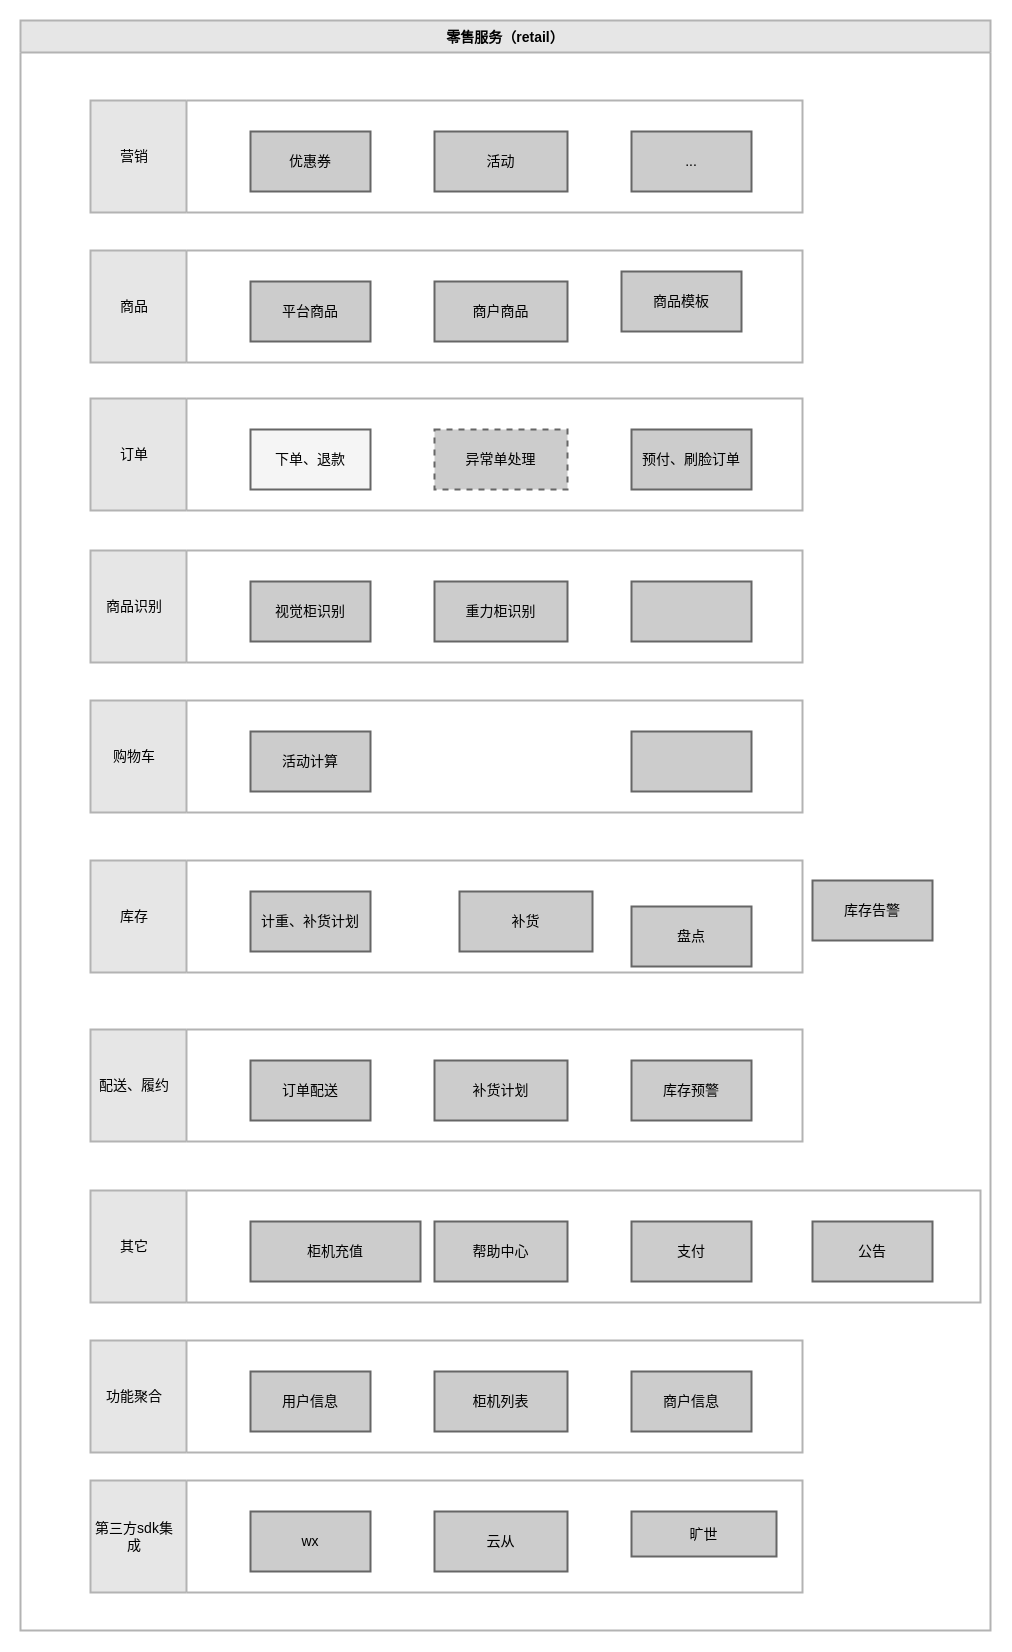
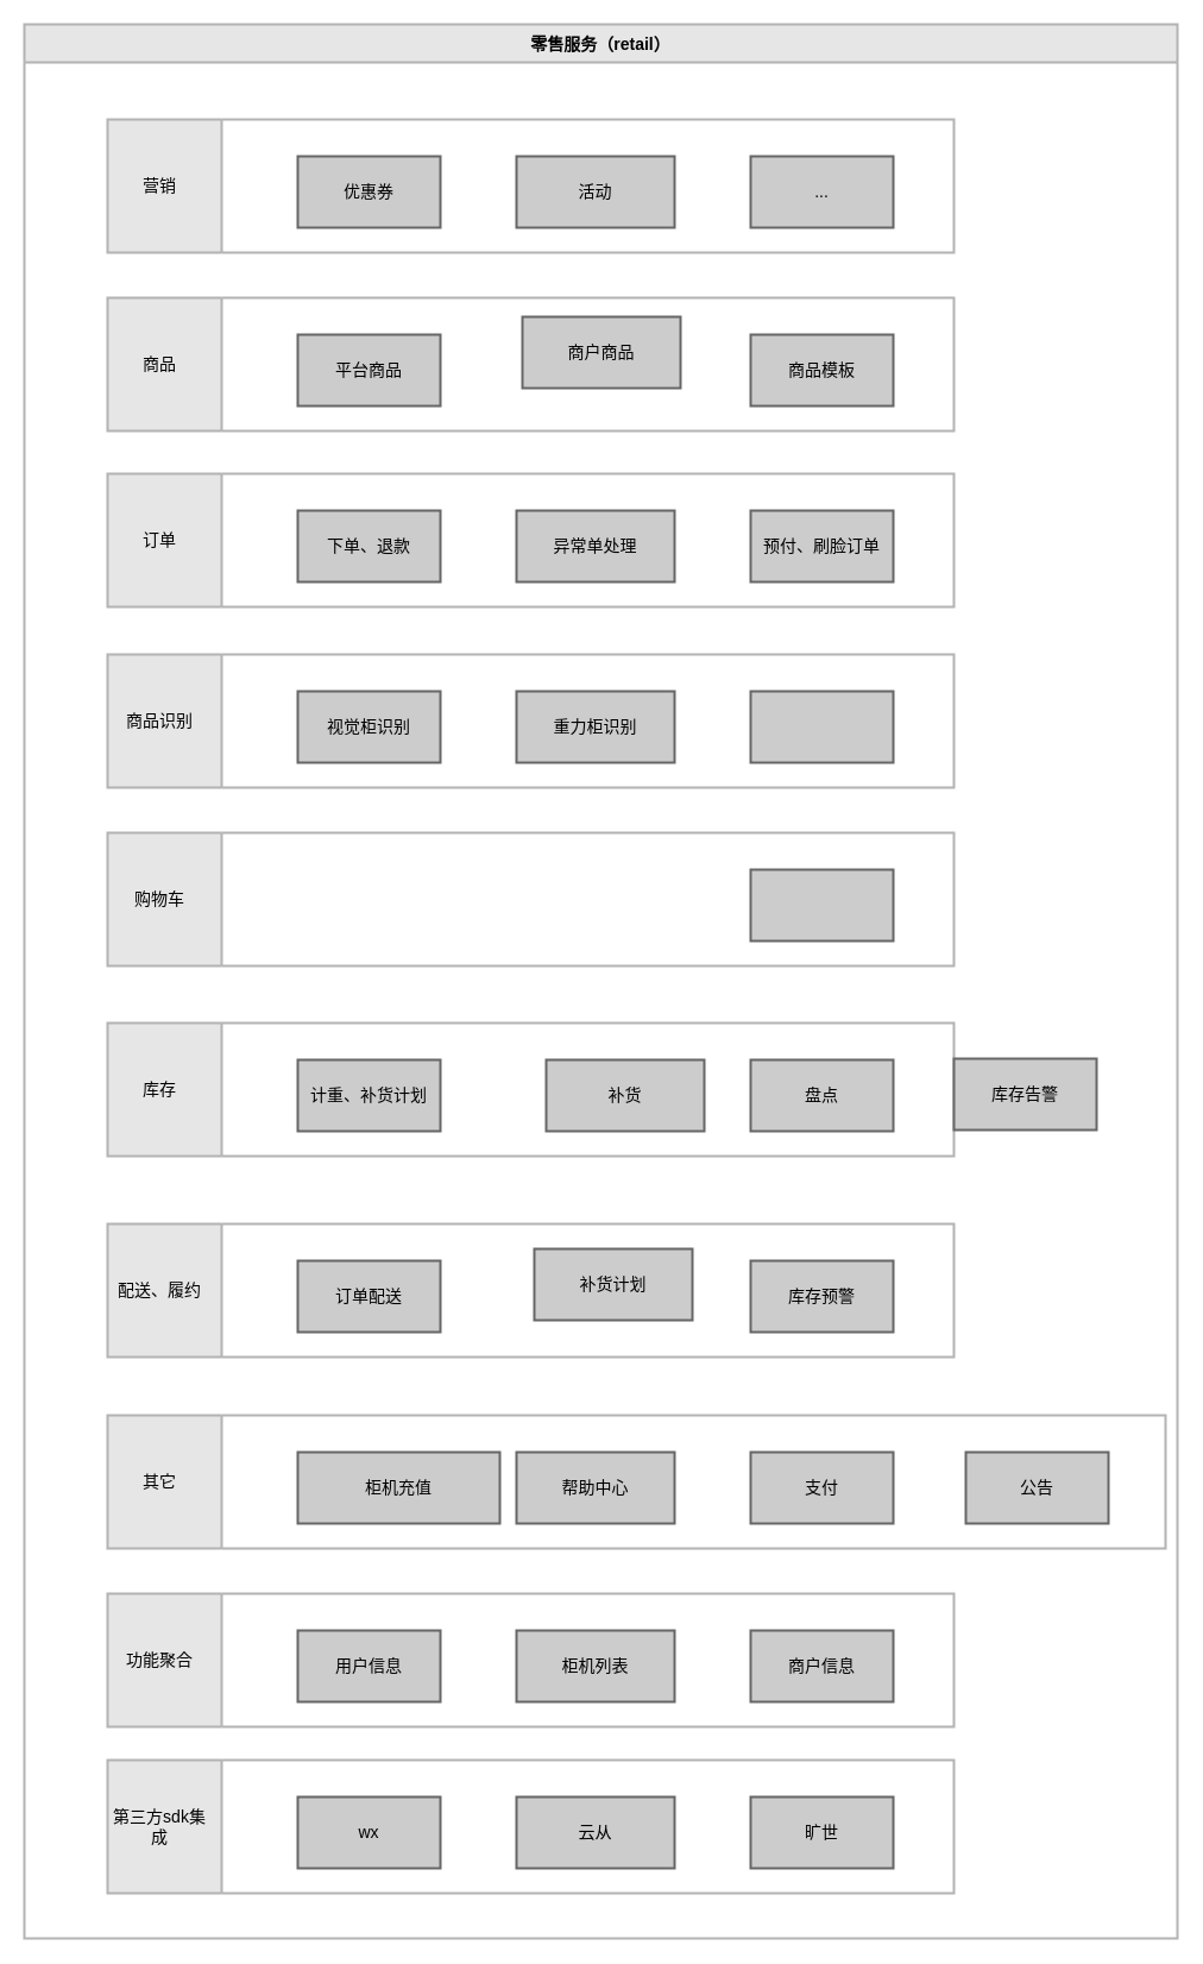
  <mxCell id="0" />
  <mxCell id="1" parent="0" />
  <mxCell id="2" value="零售服务（retail）" style="swimlane;shadow=0;glass=0;fontSize=14;strokeColor=#B3B3B3;strokeWidth=2;fillColor=#E6E6E6;gradientColor=none;startSize=32;" vertex="1" parent="1"><mxGeometry x="20" y="20" width="970" height="1610" as="geometry" /></mxCell>
  <mxCell id="3" value="" style="swimlane;horizontal=0;startSize=96;strokeWidth=2;fillColor=#E6E6E6;strokeColor=#B3B3B3;align=left;verticalAlign=top;" vertex="1" parent="2"><mxGeometry x="70" y="80" width="712" height="112" as="geometry" /></mxCell>
  <mxCell id="4" value="营销" style="text;html=1;strokeColor=none;fillColor=none;align=center;verticalAlign=middle;whiteSpace=wrap;rounded=0;fontSize=14;" vertex="1" parent="3"><mxGeometry y="33" width="88" height="46" as="geometry" /></mxCell>
  <mxCell id="5" value="优惠券" style="rounded=0;whiteSpace=wrap;html=1;fontSize=14;strokeColor=#666666;strokeWidth=2;fillColor=#CCCCCC;" vertex="1" parent="3"><mxGeometry x="160" y="31" width="120" height="60" as="geometry" /></mxCell>
  <mxCell id="6" value="活动" style="rounded=0;whiteSpace=wrap;html=1;fontSize=14;strokeColor=#666666;strokeWidth=2;fillColor=#CCCCCC;" vertex="1" parent="3"><mxGeometry x="344" y="31" width="133" height="60" as="geometry" /></mxCell>
  <mxCell id="7" value="..." style="rounded=0;whiteSpace=wrap;html=1;fontSize=14;strokeColor=#666666;strokeWidth=2;fillColor=#CCCCCC;" vertex="1" parent="3"><mxGeometry x="541" y="31" width="120" height="60" as="geometry" /></mxCell>
  <mxCell id="8" value="" style="swimlane;horizontal=0;startSize=96;strokeWidth=2;fillColor=#E6E6E6;strokeColor=#B3B3B3;align=left;verticalAlign=top;" vertex="1" parent="2"><mxGeometry x="70" y="230" width="712" height="112" as="geometry" /></mxCell>
  <mxCell id="9" value="商品" style="text;html=1;strokeColor=none;fillColor=none;align=center;verticalAlign=middle;whiteSpace=wrap;rounded=0;fontSize=14;" vertex="1" parent="8"><mxGeometry y="33" width="88" height="46" as="geometry" /></mxCell>
  <mxCell id="10" value="平台商品" style="rounded=0;whiteSpace=wrap;html=1;fontSize=14;strokeColor=#666666;strokeWidth=2;fillColor=#CCCCCC;" vertex="1" parent="8"><mxGeometry x="160" y="31" width="120" height="60" as="geometry" /></mxCell>
- <mxCell id="11" value="商户商品" style="rounded=0;whiteSpace=wrap;html=1;fontSize=14;strokeColor=#666666;strokeWidth=2;fillColor=#CCCCCC;" vertex="1" parent="8"><mxGeometry x="344" y="31" width="133" height="60" as="geometry" /></mxCell>
- <mxCell id="12" value="商品模板" style="rounded=0;whiteSpace=wrap;html=1;fontSize=14;strokeColor=#666666;strokeWidth=2;fillColor=#CCCCCC;" vertex="1" parent="8"><mxGeometry x="531" y="21" width="120" height="60" as="geometry" /></mxCell>
+ <mxCell id="11" value="商户商品" style="rounded=0;whiteSpace=wrap;html=1;fontSize=14;strokeColor=#666666;strokeWidth=2;fillColor=#CCCCCC;" vertex="1" parent="8"><mxGeometry x="349" y="16" width="133" height="60" as="geometry" /></mxCell>
+ <mxCell id="12" value="商品模板" style="rounded=0;whiteSpace=wrap;html=1;fontSize=14;strokeColor=#666666;strokeWidth=2;fillColor=#CCCCCC;" vertex="1" parent="8"><mxGeometry x="541" y="31" width="120" height="60" as="geometry" /></mxCell>
  <mxCell id="13" value="" style="swimlane;horizontal=0;startSize=96;strokeWidth=2;fillColor=#E6E6E6;strokeColor=#B3B3B3;align=left;verticalAlign=top;" vertex="1" parent="2"><mxGeometry x="70" y="378" width="712" height="112" as="geometry" /></mxCell>
  <mxCell id="14" value="订单" style="text;html=1;strokeColor=none;fillColor=none;align=center;verticalAlign=middle;whiteSpace=wrap;rounded=0;fontSize=14;" vertex="1" parent="13"><mxGeometry y="33" width="88" height="46" as="geometry" /></mxCell>
- <mxCell id="15" value="下单、退款" style="rounded=0;whiteSpace=wrap;html=1;fontSize=14;strokeColor=#666666;strokeWidth=2;fillColor=#f5f5f5;" vertex="1" parent="13"><mxGeometry x="160" y="31" width="120" height="60" as="geometry" /></mxCell>
- <mxCell id="16" value="异常单处理" style="rounded=0;whiteSpace=wrap;html=1;fontSize=14;strokeColor=#666666;strokeWidth=2;fillColor=#CCCCCC;dashed=1;" vertex="1" parent="13"><mxGeometry x="344" y="31" width="133" height="60" as="geometry" /></mxCell>
+ <mxCell id="15" value="下单、退款" style="rounded=0;whiteSpace=wrap;html=1;fontSize=14;strokeColor=#666666;strokeWidth=2;fillColor=#CCCCCC;" vertex="1" parent="13"><mxGeometry x="160" y="31" width="120" height="60" as="geometry" /></mxCell>
+ <mxCell id="16" value="异常单处理" style="rounded=0;whiteSpace=wrap;html=1;fontSize=14;strokeColor=#666666;strokeWidth=2;fillColor=#CCCCCC;" vertex="1" parent="13"><mxGeometry x="344" y="31" width="133" height="60" as="geometry" /></mxCell>
  <mxCell id="17" value="预付、刷脸订单" style="rounded=0;whiteSpace=wrap;html=1;fontSize=14;strokeColor=#666666;strokeWidth=2;fillColor=#CCCCCC;" vertex="1" parent="13"><mxGeometry x="541" y="31" width="120" height="60" as="geometry" /></mxCell>
  <mxCell id="18" value="" style="swimlane;horizontal=0;startSize=96;strokeWidth=2;fillColor=#E6E6E6;strokeColor=#B3B3B3;align=left;verticalAlign=top;" vertex="1" parent="2"><mxGeometry x="70" y="530" width="712" height="112" as="geometry" /></mxCell>
  <mxCell id="19" value="商品识别" style="text;html=1;strokeColor=none;fillColor=none;align=center;verticalAlign=middle;whiteSpace=wrap;rounded=0;fontSize=14;" vertex="1" parent="18"><mxGeometry y="33" width="88" height="46" as="geometry" /></mxCell>
  <mxCell id="20" value="视觉柜识别" style="rounded=0;whiteSpace=wrap;html=1;fontSize=14;strokeColor=#666666;strokeWidth=2;fillColor=#CCCCCC;" vertex="1" parent="18"><mxGeometry x="160" y="31" width="120" height="60" as="geometry" /></mxCell>
  <mxCell id="21" value="重力柜识别" style="rounded=0;whiteSpace=wrap;html=1;fontSize=14;strokeColor=#666666;strokeWidth=2;fillColor=#CCCCCC;" vertex="1" parent="18"><mxGeometry x="344" y="31" width="133" height="60" as="geometry" /></mxCell>
  <mxCell id="22" value="" style="rounded=0;whiteSpace=wrap;html=1;fontSize=14;strokeColor=#666666;strokeWidth=2;fillColor=#CCCCCC;" vertex="1" parent="18"><mxGeometry x="541" y="31" width="120" height="60" as="geometry" /></mxCell>
  <mxCell id="23" value="" style="swimlane;horizontal=0;startSize=96;strokeWidth=2;fillColor=#E6E6E6;strokeColor=#B3B3B3;align=left;verticalAlign=top;" vertex="1" parent="2"><mxGeometry x="70" y="840" width="712" height="112" as="geometry" /></mxCell>
  <mxCell id="24" value="库存" style="text;html=1;strokeColor=none;fillColor=none;align=center;verticalAlign=middle;whiteSpace=wrap;rounded=0;fontSize=14;" vertex="1" parent="23"><mxGeometry y="33" width="88" height="46" as="geometry" /></mxCell>
  <mxCell id="25" value="计重、补货计划" style="rounded=0;whiteSpace=wrap;html=1;fontSize=14;strokeColor=#666666;strokeWidth=2;fillColor=#CCCCCC;" vertex="1" parent="23"><mxGeometry x="160" y="31" width="120" height="60" as="geometry" /></mxCell>
  <mxCell id="26" value="补货" style="rounded=0;whiteSpace=wrap;html=1;fontSize=14;strokeColor=#666666;strokeWidth=2;fillColor=#CCCCCC;" vertex="1" parent="23"><mxGeometry x="369" y="31" width="133" height="60" as="geometry" /></mxCell>
- <mxCell id="27" value="盘点" style="rounded=0;whiteSpace=wrap;html=1;fontSize=14;strokeColor=#666666;strokeWidth=2;fillColor=#CCCCCC;" vertex="1" parent="23"><mxGeometry x="541" y="46" width="120" height="60" as="geometry" /></mxCell>
+ <mxCell id="27" value="盘点" style="rounded=0;whiteSpace=wrap;html=1;fontSize=14;strokeColor=#666666;strokeWidth=2;fillColor=#CCCCCC;" vertex="1" parent="23"><mxGeometry x="541" y="31" width="120" height="60" as="geometry" /></mxCell>
  <mxCell id="28" value="" style="swimlane;horizontal=0;startSize=96;strokeWidth=2;fillColor=#E6E6E6;strokeColor=#B3B3B3;align=left;verticalAlign=top;" vertex="1" parent="2"><mxGeometry x="70" y="1009" width="712" height="112" as="geometry" /></mxCell>
  <mxCell id="29" value="配送、履约" style="text;html=1;strokeColor=none;fillColor=none;align=center;verticalAlign=middle;whiteSpace=wrap;rounded=0;fontSize=14;" vertex="1" parent="28"><mxGeometry y="33" width="88" height="46" as="geometry" /></mxCell>
  <mxCell id="30" value="订单配送" style="rounded=0;whiteSpace=wrap;html=1;fontSize=14;strokeColor=#666666;strokeWidth=2;fillColor=#CCCCCC;" vertex="1" parent="28"><mxGeometry x="160" y="31" width="120" height="60" as="geometry" /></mxCell>
- <mxCell id="31" value="补货计划" style="rounded=0;whiteSpace=wrap;html=1;fontSize=14;strokeColor=#666666;strokeWidth=2;fillColor=#CCCCCC;" vertex="1" parent="28"><mxGeometry x="344" y="31" width="133" height="60" as="geometry" /></mxCell>
+ <mxCell id="31" value="补货计划" style="rounded=0;whiteSpace=wrap;html=1;fontSize=14;strokeColor=#666666;strokeWidth=2;fillColor=#CCCCCC;" vertex="1" parent="28"><mxGeometry x="359" y="21" width="133" height="60" as="geometry" /></mxCell>
  <mxCell id="32" value="库存预警" style="rounded=0;whiteSpace=wrap;html=1;fontSize=14;strokeColor=#666666;strokeWidth=2;fillColor=#CCCCCC;" vertex="1" parent="28"><mxGeometry x="541" y="31" width="120" height="60" as="geometry" /></mxCell>
- <mxCell id="33" value="库存告警" style="rounded=0;whiteSpace=wrap;html=1;fontSize=14;strokeColor=#666666;strokeWidth=2;fillColor=#CCCCCC;" vertex="1" parent="2"><mxGeometry x="792" y="860" width="120" height="60" as="geometry" /></mxCell>
+ <mxCell id="33" value="库存告警" style="rounded=0;whiteSpace=wrap;html=1;fontSize=14;strokeColor=#666666;strokeWidth=2;fillColor=#CCCCCC;" vertex="1" parent="2"><mxGeometry x="782" y="870" width="120" height="60" as="geometry" /></mxCell>
  <mxCell id="34" value="" style="swimlane;horizontal=0;startSize=96;strokeWidth=2;fillColor=#E6E6E6;strokeColor=#B3B3B3;align=left;verticalAlign=top;" vertex="1" parent="2"><mxGeometry x="70" y="1170" width="890" height="112" as="geometry" /></mxCell>
  <mxCell id="35" value="其它" style="text;html=1;strokeColor=none;fillColor=none;align=center;verticalAlign=middle;whiteSpace=wrap;rounded=0;fontSize=14;" vertex="1" parent="34"><mxGeometry y="33" width="88" height="46" as="geometry" /></mxCell>
  <mxCell id="36" value="柜机充值" style="rounded=0;whiteSpace=wrap;html=1;fontSize=14;strokeColor=#666666;strokeWidth=2;fillColor=#CCCCCC;" vertex="1" parent="34"><mxGeometry x="160" y="31" width="170" height="60" as="geometry" /></mxCell>
  <mxCell id="37" value="帮助中心" style="rounded=0;whiteSpace=wrap;html=1;fontSize=14;strokeColor=#666666;strokeWidth=2;fillColor=#CCCCCC;" vertex="1" parent="34"><mxGeometry x="344" y="31" width="133" height="60" as="geometry" /></mxCell>
  <mxCell id="38" value="支付" style="rounded=0;whiteSpace=wrap;html=1;fontSize=14;strokeColor=#666666;strokeWidth=2;fillColor=#CCCCCC;" vertex="1" parent="34"><mxGeometry x="541" y="31" width="120" height="60" as="geometry" /></mxCell>
  <mxCell id="39" value="公告" style="rounded=0;whiteSpace=wrap;html=1;fontSize=14;strokeColor=#666666;strokeWidth=2;fillColor=#CCCCCC;" vertex="1" parent="34"><mxGeometry x="722" y="31" width="120" height="60" as="geometry" /></mxCell>
  <mxCell id="40" value="" style="swimlane;horizontal=0;startSize=96;strokeWidth=2;fillColor=#E6E6E6;strokeColor=#B3B3B3;align=left;verticalAlign=top;" vertex="1" parent="2"><mxGeometry x="70" y="1320" width="712" height="112" as="geometry" /></mxCell>
  <mxCell id="41" value="功能聚合" style="text;html=1;strokeColor=none;fillColor=none;align=center;verticalAlign=middle;whiteSpace=wrap;rounded=0;fontSize=14;" vertex="1" parent="40"><mxGeometry y="33" width="88" height="46" as="geometry" /></mxCell>
  <mxCell id="42" value="用户信息" style="rounded=0;whiteSpace=wrap;html=1;fontSize=14;strokeColor=#666666;strokeWidth=2;fillColor=#CCCCCC;" vertex="1" parent="40"><mxGeometry x="160" y="31" width="120" height="60" as="geometry" /></mxCell>
  <mxCell id="43" value="柜机列表" style="rounded=0;whiteSpace=wrap;html=1;fontSize=14;strokeColor=#666666;strokeWidth=2;fillColor=#CCCCCC;" vertex="1" parent="40"><mxGeometry x="344" y="31" width="133" height="60" as="geometry" /></mxCell>
  <mxCell id="44" value="商户信息" style="rounded=0;whiteSpace=wrap;html=1;fontSize=14;strokeColor=#666666;strokeWidth=2;fillColor=#CCCCCC;" vertex="1" parent="40"><mxGeometry x="541" y="31" width="120" height="60" as="geometry" /></mxCell>
  <mxCell id="45" value="" style="swimlane;horizontal=0;startSize=96;strokeWidth=2;fillColor=#E6E6E6;strokeColor=#B3B3B3;align=left;verticalAlign=top;" vertex="1" parent="2"><mxGeometry x="70" y="1460" width="712" height="112" as="geometry" /></mxCell>
  <mxCell id="46" value="第三方sdk集成" style="text;html=1;strokeColor=none;fillColor=none;align=center;verticalAlign=middle;whiteSpace=wrap;rounded=0;fontSize=14;" vertex="1" parent="45"><mxGeometry y="33" width="88" height="46" as="geometry" /></mxCell>
  <mxCell id="47" value="wx" style="rounded=0;whiteSpace=wrap;html=1;fontSize=14;strokeColor=#666666;strokeWidth=2;fillColor=#CCCCCC;" vertex="1" parent="45"><mxGeometry x="160" y="31" width="120" height="60" as="geometry" /></mxCell>
  <mxCell id="48" value="云从" style="rounded=0;whiteSpace=wrap;html=1;fontSize=14;strokeColor=#666666;strokeWidth=2;fillColor=#CCCCCC;" vertex="1" parent="45"><mxGeometry x="344" y="31" width="133" height="60" as="geometry" /></mxCell>
- <mxCell id="49" value="旷世" style="rounded=0;whiteSpace=wrap;html=1;fontSize=14;strokeColor=#666666;strokeWidth=2;fillColor=#CCCCCC;" vertex="1" parent="45"><mxGeometry x="541" y="31" width="145" height="45" as="geometry" /></mxCell>
+ <mxCell id="49" value="旷世" style="rounded=0;whiteSpace=wrap;html=1;fontSize=14;strokeColor=#666666;strokeWidth=2;fillColor=#CCCCCC;" vertex="1" parent="45"><mxGeometry x="541" y="31" width="120" height="60" as="geometry" /></mxCell>
  <mxCell id="50" value="" style="swimlane;horizontal=0;startSize=96;strokeWidth=2;fillColor=#E6E6E6;strokeColor=#B3B3B3;align=left;verticalAlign=top;" vertex="1" parent="1"><mxGeometry x="90" y="700" width="712" height="112" as="geometry" /></mxCell>
  <mxCell id="51" value="购物车" style="text;html=1;strokeColor=none;fillColor=none;align=center;verticalAlign=middle;whiteSpace=wrap;rounded=0;fontSize=14;" vertex="1" parent="50"><mxGeometry y="33" width="88" height="46" as="geometry" /></mxCell>
- <mxCell id="52" value="活动计算" style="rounded=0;whiteSpace=wrap;html=1;fontSize=14;strokeColor=#666666;strokeWidth=2;fillColor=#CCCCCC;" vertex="1" parent="50"><mxGeometry x="160" y="31" width="120" height="60" as="geometry" /></mxCell>
  <mxCell id="53" value="" style="rounded=0;whiteSpace=wrap;html=1;fontSize=14;strokeColor=#666666;strokeWidth=2;fillColor=#CCCCCC;" vertex="1" parent="50"><mxGeometry x="541" y="31" width="120" height="60" as="geometry" /></mxCell>
